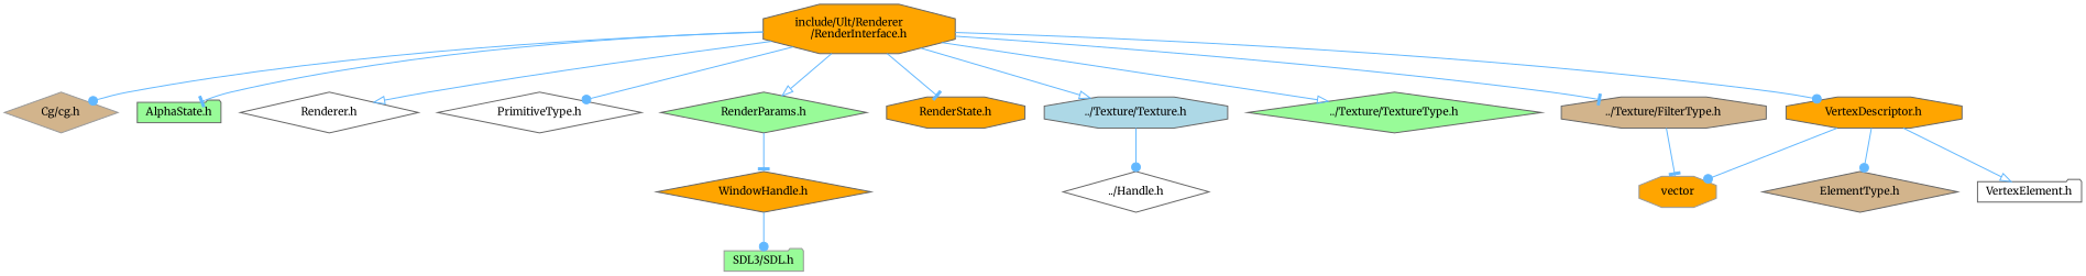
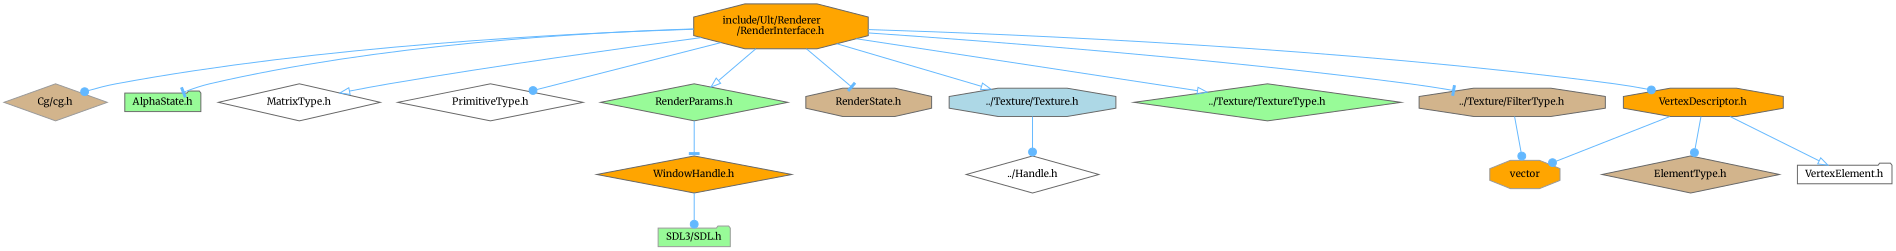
  digraph {
    fontname=Merriweather
    node [color=grey40 fillcolor=orange fontname=Merriweather fontsize=10 shape=diamond style=filled]
    edge [arrowhead=dot color=steelblue1 fontname=Merriweather fontsize=10 labelfontname=Helvetica labelfontsize=10 style=solid]
    n1 [color=gray40 fontcolor=black height=0.2 label="include/Ult/Renderer\l/RenderInterface.h" shape=octagon width=0.4]
    n2 [color=grey60 fillcolor=tan height=0.2 label="Cg/cg.h" width=0.4]
    n3 [fillcolor=palegreen height=0.2 label="AlphaState.h" shape=folder width=0.4]
-   n4 [fillcolor=white height=0.2 label="Renderer.h" width=0.4]
+   n4 [fillcolor=white height=0.2 label="MatrixType.h" width=0.4]
    n5 [fillcolor=white height=0.2 label="PrimitiveType.h" width=0.4]
    n6 [fillcolor=palegreen height=0.2 label="RenderParams.h" width=0.4]
-   n7 [height=0.2 label="RenderState.h" shape=octagon width=0.4]
+   n7 [fillcolor=tan height=0.2 label="RenderState.h" shape=octagon width=0.4]
    n8 [fillcolor=lightblue height=0.2 label="../Texture/Texture.h" shape=octagon width=0.4]
    n9 [fillcolor=palegreen height=0.2 label="../Texture/TextureType.h" width=0.4]
    n10 [fillcolor=tan height=0.2 label="../Texture/FilterType.h" shape=octagon width=0.4]
    n11 [height=0.2 label="VertexDescriptor.h" shape=octagon width=0.4]
    n12 [height=0.2 label="WindowHandle.h" width=0.4]
    n13 [fillcolor=white height=0.2 label="../Handle.h" width=0.4]
    n14 [color=grey60 height=0.2 label=vector shape=octagon width=0.4]
    n15 [fillcolor=tan height=0.2 label="ElementType.h" width=0.4]
    n16 [fillcolor=white height=0.2 label="VertexElement.h" shape=folder width=0.4]
    n17 [color=grey60 fillcolor=palegreen height=0.2 label="SDL3/SDL.h" shape=folder width=0.4]
    n1 -> n2
    n1 -> n3 [arrowhead=tee]
    n1 -> n4 [arrowhead=onormal]
    n1 -> n5
    n1 -> n6 [arrowhead=onormal]
    n1 -> n7 [arrowhead=tee]
    n1 -> n8 [arrowhead=onormal]
    n1 -> n9 [arrowhead=onormal]
    n1 -> n10 [arrowhead=tee]
    n1 -> n11
    n6 -> n12 [arrowhead=tee]
    n8 -> n13
-   n10 -> n14 [arrowhead=tee]
+   n10 -> n14
    n11 -> n14
    n11 -> n15
    n11 -> n16 [arrowhead=onormal]
    n12 -> n17
  }
